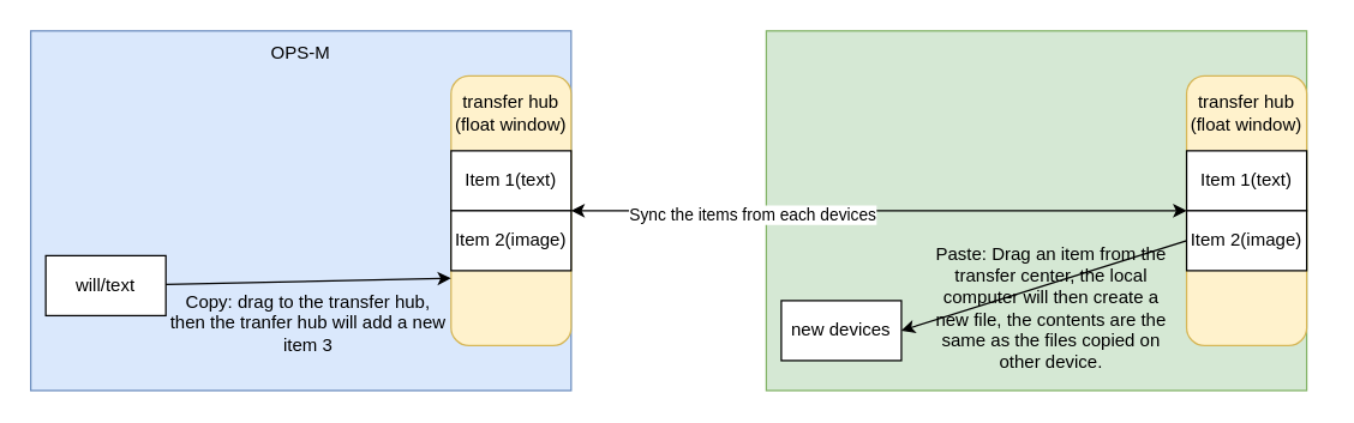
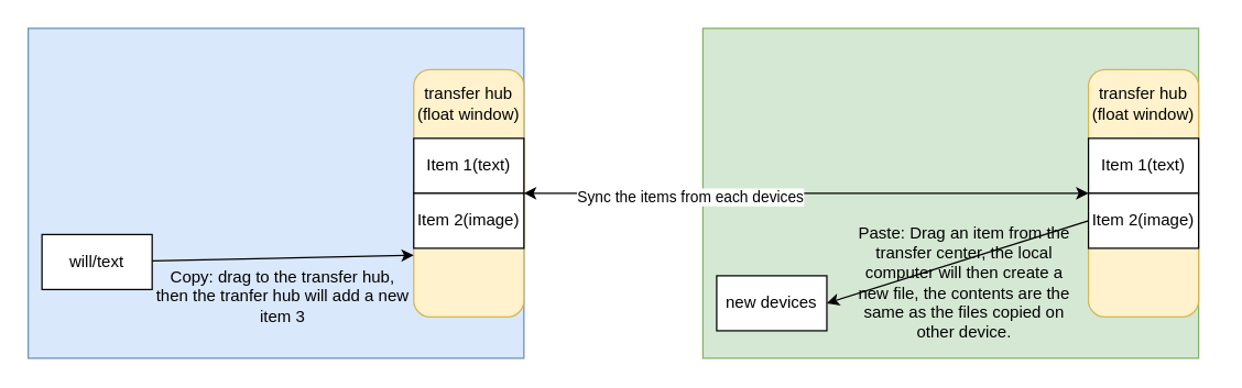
  <mxCell id="0" />
  <mxCell id="1" parent="0" />
  <mxCell id="2" value="" style="rounded=0;whiteSpace=wrap;html=1;fillColor=#dae8fc;strokeColor=#6c8ebf;" vertex="1" parent="1"><mxGeometry y="20" width="360" height="240" as="geometry" x="20" /></mxCell>
  <mxCell id="3" value="" style="rounded=0;whiteSpace=wrap;html=1;fillColor=#d5e8d4;strokeColor=#82b366;" vertex="1" parent="1"><mxGeometry x="510" y="20" width="360" height="240" as="geometry" /></mxCell>
- <mxCell id="4" value="OPS-M" style="text;html=1;align=center;verticalAlign=middle;whiteSpace=wrap;rounded=0;" vertex="1" parent="1"><mxGeometry x="170" y="20" width="60" height="30" as="geometry" /></mxCell>
  <mxCell id="5" value="" style="rounded=1;whiteSpace=wrap;html=1;fillColor=#fff2cc;strokeColor=#d6b656;" vertex="1" parent="1"><mxGeometry x="300" y="50" width="80" height="180" as="geometry" /></mxCell>
  <mxCell id="6" value="" style="rounded=1;whiteSpace=wrap;html=1;fillColor=#fff2cc;strokeColor=#d6b656;" vertex="1" parent="1"><mxGeometry x="790" y="50" width="80" height="180" as="geometry" /></mxCell>
  <mxCell id="7" value="transfer hub&lt;div&gt;(float window)&lt;/div&gt;" style="text;html=1;align=center;verticalAlign=middle;whiteSpace=wrap;rounded=0;" vertex="1" parent="1"><mxGeometry x="290" y="60" width="100" height="30" as="geometry" /></mxCell>
  <mxCell id="8" value="transfer hub&lt;div&gt;(float window)&lt;/div&gt;" style="text;html=1;align=center;verticalAlign=middle;whiteSpace=wrap;rounded=0;" vertex="1" parent="1"><mxGeometry x="780" y="60" width="100" height="30" as="geometry" /></mxCell>
  <mxCell id="9" value="Item 1(text)" style="rounded=0;whiteSpace=wrap;html=1;" vertex="1" parent="1"><mxGeometry x="300" y="100" width="80" height="40" as="geometry" /></mxCell>
  <mxCell id="10" value="Item 1(text)" style="rounded=0;whiteSpace=wrap;html=1;" vertex="1" parent="1"><mxGeometry x="790" y="100" width="80" height="40" as="geometry" /></mxCell>
  <mxCell id="11" value="Item 2(image)" style="rounded=0;whiteSpace=wrap;html=1;" vertex="1" parent="1"><mxGeometry x="300" y="140" width="80" height="40" as="geometry" /></mxCell>
  <mxCell id="12" value="Item 2(image)" style="rounded=0;whiteSpace=wrap;html=1;" vertex="1" parent="1"><mxGeometry x="790" y="140" width="80" height="40" as="geometry" /></mxCell>
  <mxCell id="13" value="will/text" style="rounded=0;whiteSpace=wrap;html=1;" vertex="1" parent="1"><mxGeometry x="30" y="170" width="80" height="40" as="geometry" /></mxCell>
  <mxCell id="14" value="" style="endArrow=classic;html=1;rounded=0;entryX=0;entryY=0.75;entryDx=0;entryDy=0;" edge="1" parent="1" source="13" target="5"><mxGeometry width="50" height="50" relative="1" as="geometry"><mxPoint x="420" y="280" as="sourcePoint" /><mxPoint x="470" y="230" as="targetPoint" /></mxGeometry></mxCell>
  <mxCell id="15" value="Copy: drag to the transfer hub,&lt;div&gt;then the tranfer hub will add a new item 3&lt;/div&gt;" style="text;html=1;align=center;verticalAlign=middle;whiteSpace=wrap;rounded=0;" vertex="1" parent="1"><mxGeometry x="110" y="200" width="190" height="30" as="geometry" /></mxCell>
  <mxCell id="16" value="" style="endArrow=classic;startArrow=classic;html=1;rounded=0;exitX=1;exitY=0;exitDx=0;exitDy=0;entryX=0;entryY=0;entryDx=0;entryDy=0;" edge="1" parent="1" source="11" target="12"><mxGeometry width="50" height="50" relative="1" as="geometry"><mxPoint x="390" y="120" as="sourcePoint" /><mxPoint x="470" y="230" as="targetPoint" /></mxGeometry></mxCell>
  <mxCell id="17" value="Sync the items from each devices" style="edgeLabel;html=1;align=center;verticalAlign=middle;resizable=0;points=[];" vertex="1" connectable="0" parent="16"><mxGeometry x="-0.015" y="-2" relative="1" as="geometry"><mxPoint x="-82" as="offset" /></mxGeometry></mxCell>
  <mxCell id="18" value="new devices" style="rounded=0;whiteSpace=wrap;html=1;" vertex="1" parent="1"><mxGeometry x="520" y="200" width="80" height="40" as="geometry" /></mxCell>
  <mxCell id="19" value="" style="endArrow=classic;html=1;rounded=0;exitX=0;exitY=0.5;exitDx=0;exitDy=0;entryX=1;entryY=0.5;entryDx=0;entryDy=0;" edge="1" parent="1" source="12" target="18"><mxGeometry width="50" height="50" relative="1" as="geometry"><mxPoint x="420" y="280" as="sourcePoint" /><mxPoint x="470" y="230" as="targetPoint" /></mxGeometry></mxCell>
  <mxCell id="20" value="&lt;div&gt;Paste: Drag an item from the transfer center, t&lt;span style=&quot;background-color: initial;&quot;&gt;he local computer will then create a new file, t&lt;/span&gt;&lt;span style=&quot;background-color: initial;&quot;&gt;he contents are the same as the files copied on other device.&lt;/span&gt;&lt;/div&gt;" style="text;html=1;align=center;verticalAlign=middle;whiteSpace=wrap;rounded=0;" vertex="1" parent="1"><mxGeometry x="620" y="160" width="160" height="90" as="geometry" /></mxCell>
